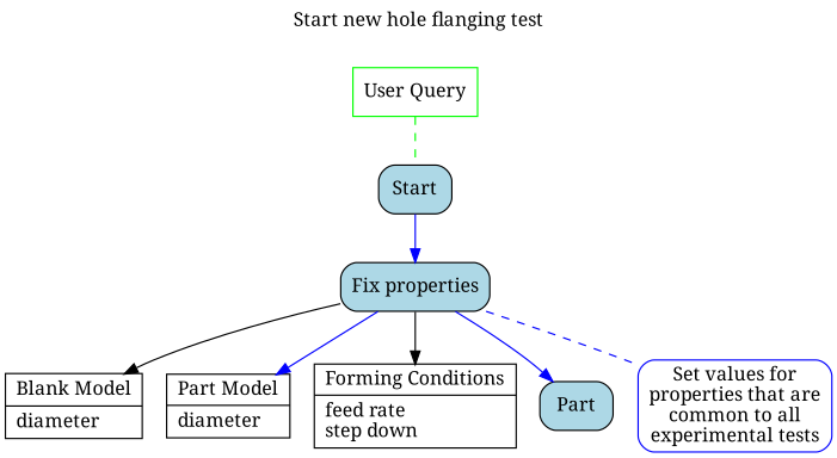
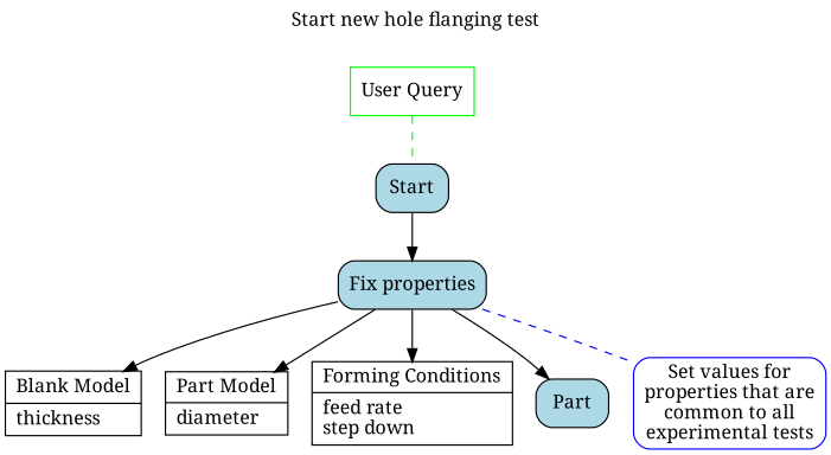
  digraph {
    fontname="Noto Serif"
    label="Start new hole flanging test"
    labelloc=t
    node [color=black fillcolor=white fontname="Noto Serif" shape=box style=filled]
    edge [color=blue dir=forward fontcolor=blue fontname="Noto Serif" style=solid]
-   n1 [label="{Blank Model|diameter\l}" shape=record]
+   n1 [label="{Blank Model|thickness\l}" shape=record]
    n2 [label="{Part Model|diameter\l}" shape=record]
    n3 [label="{Forming Conditions|feed rate\lstep down\l}" shape=record]
    n4 [color=green label="User Query"]
    Start [fillcolor=lightblue style="filled, rounded"]
    n6 [fillcolor=lightblue label="Fix properties" style="filled, rounded"]
    n7 [fillcolor=lightblue label=Part style="filled, rounded"]
    n8 [color=blue label="Set values for\nproperties that are\ncommon to all\nexperimental tests" style="filled, rounded"]
    n4 -> Start [color=green dir=none style=dashed]
-   Start -> n6
+   Start -> n6 [color=black]
    n6 -> n1 [color=black fontcolor=black]
-   n6 -> n2 [fontcolor=black]
+   n6 -> n2 [color=black fontcolor=black]
    n6 -> n3 [color=black fontcolor=black]
-   n6 -> n7
+   n6 -> n7 [color=black]
    n6 -> n8 [dir=none style=dashed fontcolor=""]
  }
